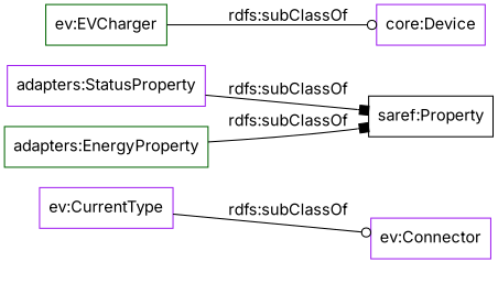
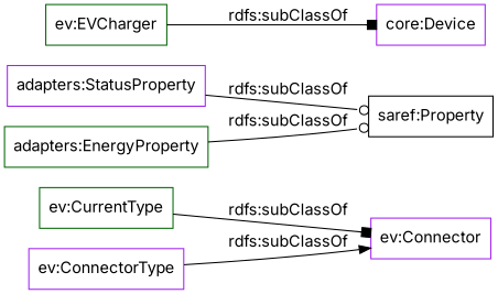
  digraph {
    fontname=Inter
    rankdir=LR
    node [color=purple fontname=Inter shape=rectangle]
    edge [arrowhead=odot fontname=Inter]
-   "ev:CurrentType"
+   "ev:CurrentType" [color=darkgreen]
    "ev:Connector"
+   "ev:ConnectorType"
    "saref:Property" [color=black]
    "adapters:StatusProperty"
    "adapters:EnergyProperty" [color=darkgreen]
    "ev:EVCharger" [color=darkgreen]
    "core:Device"
-   "ev:CurrentType" -> "ev:Connector" [label="rdfs:subClassOf"]
-   "adapters:StatusProperty" -> "saref:Property" [arrowhead=box label="rdfs:subClassOf"]
-   "adapters:EnergyProperty" -> "saref:Property" [arrowhead=box label="rdfs:subClassOf"]
-   "ev:EVCharger" -> "core:Device" [label="rdfs:subClassOf"]
+   "ev:CurrentType" -> "ev:Connector" [arrowhead=box label="rdfs:subClassOf"]
+   "ev:ConnectorType" -> "ev:Connector" [arrowhead=normal label="rdfs:subClassOf"]
+   "adapters:StatusProperty" -> "saref:Property" [label="rdfs:subClassOf"]
+   "adapters:EnergyProperty" -> "saref:Property" [label="rdfs:subClassOf"]
+   "ev:EVCharger" -> "core:Device" [arrowhead=box label="rdfs:subClassOf"]
  }
